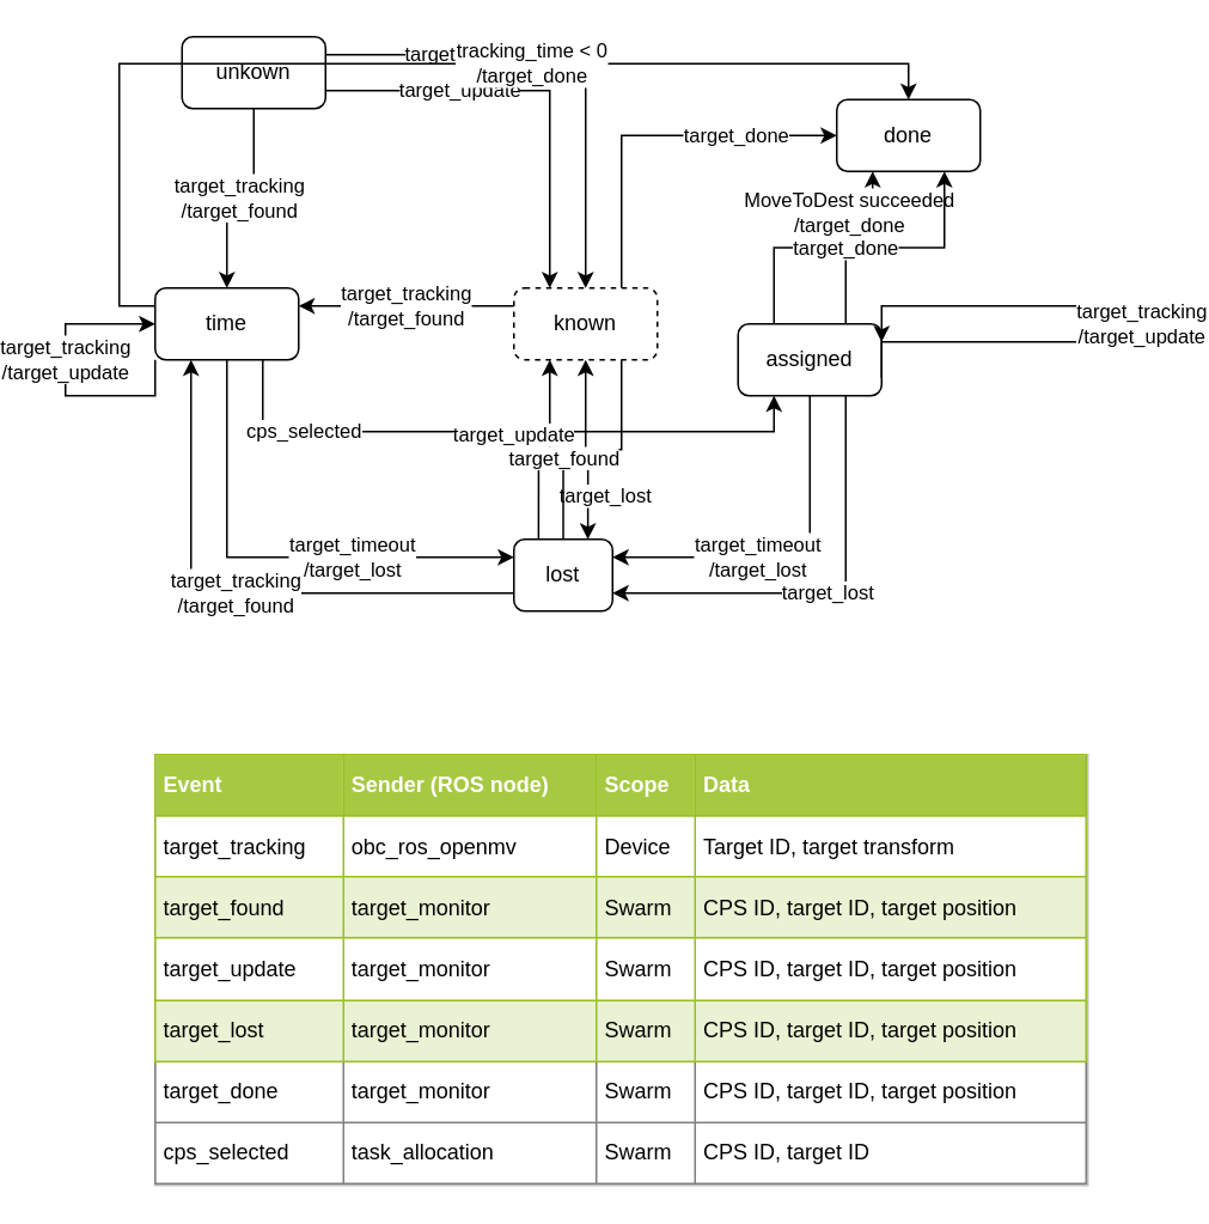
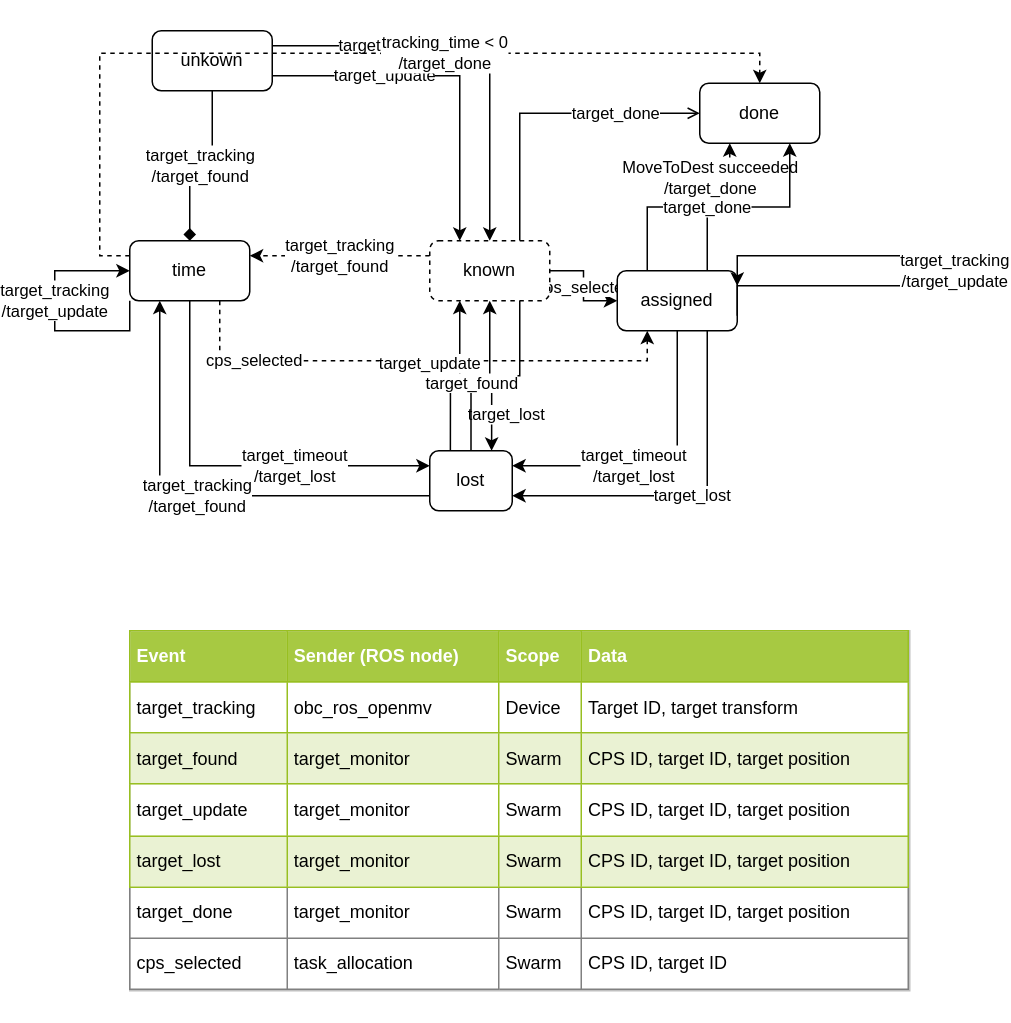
  <mxCell id="0" />
  <mxCell id="1" parent="0" />
- <mxCell id="2" value="target_tracking&lt;br&gt;/target_found" style="edgeStyle=orthogonalEdgeStyle;rounded=0;orthogonalLoop=1;jettySize=auto;html=1;exitX=0.5;exitY=1;exitDx=0;exitDy=0;entryX=0.5;entryY=0;entryDx=0;entryDy=0;" parent="1" source="5" target="10" edge="1"><mxGeometry relative="1" as="geometry" /></mxCell>
+ <mxCell id="2" value="target_tracking&lt;br&gt;/target_found" style="edgeStyle=orthogonalEdgeStyle;rounded=0;orthogonalLoop=1;jettySize=auto;html=1;exitX=0.5;exitY=1;exitDx=0;exitDy=0;entryX=0.5;entryY=0;entryDx=0;entryDy=0;endArrow=diamond;" parent="1" source="5" target="10" edge="1"><mxGeometry relative="1" as="geometry" /></mxCell>
  <mxCell id="3" value="target_found" style="edgeStyle=orthogonalEdgeStyle;rounded=0;orthogonalLoop=1;jettySize=auto;html=1;exitX=1;exitY=0.25;exitDx=0;exitDy=0;entryX=0.5;entryY=0;entryDx=0;entryDy=0;" parent="1" source="5" target="16" edge="1"><mxGeometry x="-0.455" relative="1" as="geometry"><mxPoint as="offset" /></mxGeometry></mxCell>
  <mxCell id="4" value="target_update" style="edgeStyle=orthogonalEdgeStyle;rounded=0;orthogonalLoop=1;jettySize=auto;html=1;exitX=1;exitY=0.75;exitDx=0;exitDy=0;entryX=0.25;entryY=0;entryDx=0;entryDy=0;" edge="1" parent="1" source="5" target="16"><mxGeometry x="-0.36" relative="1" as="geometry"><mxPoint as="offset" /></mxGeometry></mxCell>
  <mxCell id="5" value="unkown" style="rounded=1;whiteSpace=wrap;html=1;" parent="1" vertex="1"><mxGeometry x="85" y="20" width="80" height="40" as="geometry" /></mxCell>
  <mxCell id="6" value="target_timeout&lt;br&gt;/target_lost" style="edgeStyle=orthogonalEdgeStyle;rounded=0;orthogonalLoop=1;jettySize=auto;html=1;exitX=0.5;exitY=1;exitDx=0;exitDy=0;entryX=0;entryY=0.25;entryDx=0;entryDy=0;" parent="1" source="10" target="23" edge="1"><mxGeometry x="0.333" relative="1" as="geometry"><mxPoint as="offset" /></mxGeometry></mxCell>
- <mxCell id="7" value="cps_selected" style="edgeStyle=orthogonalEdgeStyle;rounded=0;orthogonalLoop=1;jettySize=auto;html=1;exitX=0.75;exitY=1;exitDx=0;exitDy=0;entryX=0.25;entryY=1;entryDx=0;entryDy=0;" parent="1" source="10" target="20" edge="1"><mxGeometry x="-0.632" relative="1" as="geometry"><mxPoint as="offset" /></mxGeometry></mxCell>
- <mxCell id="8" value="tracking_time &amp;lt; 0&lt;br&gt;/target_done" style="edgeStyle=orthogonalEdgeStyle;rounded=0;orthogonalLoop=1;jettySize=auto;html=1;exitX=0;exitY=0.25;exitDx=0;exitDy=0;entryX=0.5;entryY=0;entryDx=0;entryDy=0;" edge="1" parent="1" source="10" target="24"><mxGeometry x="0.252" relative="1" as="geometry"><mxPoint as="offset" /></mxGeometry></mxCell>
+ <mxCell id="7" value="cps_selected" style="edgeStyle=orthogonalEdgeStyle;rounded=0;orthogonalLoop=1;jettySize=auto;html=1;exitX=0.75;exitY=1;exitDx=0;exitDy=0;entryX=0.25;entryY=1;entryDx=0;entryDy=0;dashed=1;" parent="1" source="10" target="20" edge="1"><mxGeometry x="-0.632" relative="1" as="geometry"><mxPoint as="offset" /></mxGeometry></mxCell>
+ <mxCell id="8" value="tracking_time &amp;lt; 0&lt;br&gt;/target_done" style="edgeStyle=orthogonalEdgeStyle;rounded=0;orthogonalLoop=1;jettySize=auto;html=1;exitX=0;exitY=0.25;exitDx=0;exitDy=0;entryX=0.5;entryY=0;entryDx=0;entryDy=0;dashed=1;" edge="1" parent="1" source="10" target="24"><mxGeometry x="0.252" relative="1" as="geometry"><mxPoint as="offset" /></mxGeometry></mxCell>
  <mxCell id="9" value="target_update" style="edgeStyle=orthogonalEdgeStyle;rounded=0;orthogonalLoop=1;jettySize=auto;html=1;exitX=0.25;exitY=0;exitDx=0;exitDy=0;entryX=0.25;entryY=1;entryDx=0;entryDy=0;" edge="1" parent="1" source="23" target="16"><mxGeometry x="0.2" y="20" relative="1" as="geometry"><mxPoint as="offset" /></mxGeometry></mxCell>
  <mxCell id="10" value="time" style="rounded=1;whiteSpace=wrap;html=1;" parent="1" vertex="1"><mxGeometry x="70" y="160" width="80" height="40" as="geometry" /></mxCell>
  <mxCell id="11" value="target_lost" style="edgeStyle=orthogonalEdgeStyle;rounded=0;orthogonalLoop=1;jettySize=auto;html=1;exitX=0.75;exitY=1;exitDx=0;exitDy=0;entryX=0.75;entryY=0;entryDx=0;entryDy=0;" parent="1" source="16" target="23" edge="1"><mxGeometry x="0.6" y="10" relative="1" as="geometry"><mxPoint as="offset" /></mxGeometry></mxCell>
  <mxCell id="12" value="MoveToDest succeeded&lt;br&gt;/target_done" style="edgeStyle=orthogonalEdgeStyle;rounded=0;orthogonalLoop=1;jettySize=auto;html=1;entryX=0.25;entryY=1;entryDx=0;entryDy=0;exitX=0.25;exitY=0;exitDx=0;exitDy=0;" parent="1" source="20" target="24" edge="1"><mxGeometry x="0.2" y="20" relative="1" as="geometry"><mxPoint x="480" y="400" as="sourcePoint" /><mxPoint as="offset" /></mxGeometry></mxCell>
- <mxCell id="13" value="target_tracking&lt;br&gt;/target_found" style="edgeStyle=orthogonalEdgeStyle;rounded=0;orthogonalLoop=1;jettySize=auto;html=1;exitX=0;exitY=0.25;exitDx=0;exitDy=0;entryX=1;entryY=0.25;entryDx=0;entryDy=0;" parent="1" source="16" target="10" edge="1"><mxGeometry relative="1" as="geometry" /></mxCell>
- <mxCell id="15" value="target_done" style="edgeStyle=orthogonalEdgeStyle;rounded=0;orthogonalLoop=1;jettySize=auto;html=1;exitX=0.75;exitY=0;exitDx=0;exitDy=0;entryX=0;entryY=0.5;entryDx=0;entryDy=0;" edge="1" parent="1" source="16" target="24"><mxGeometry x="0.455" relative="1" as="geometry"><mxPoint as="offset" /></mxGeometry></mxCell>
+ <mxCell id="13" value="target_tracking&lt;br&gt;/target_found" style="edgeStyle=orthogonalEdgeStyle;rounded=0;orthogonalLoop=1;jettySize=auto;html=1;exitX=0;exitY=0.25;exitDx=0;exitDy=0;entryX=1;entryY=0.25;entryDx=0;entryDy=0;dashed=1;" parent="1" source="16" target="10" edge="1"><mxGeometry relative="1" as="geometry" /></mxCell>
+ <mxCell id="14" value="cps_selected" style="edgeStyle=orthogonalEdgeStyle;rounded=0;orthogonalLoop=1;jettySize=auto;html=1;exitX=1;exitY=0.5;exitDx=0;exitDy=0;entryX=0;entryY=0.5;entryDx=0;entryDy=0;" parent="1" source="16" target="20" edge="1"><mxGeometry relative="1" as="geometry" /></mxCell>
+ <mxCell id="15" value="target_done" style="edgeStyle=orthogonalEdgeStyle;rounded=0;orthogonalLoop=1;jettySize=auto;html=1;exitX=0.75;exitY=0;exitDx=0;exitDy=0;entryX=0;entryY=0.5;entryDx=0;entryDy=0;endArrow=open;" edge="1" parent="1" source="16" target="24"><mxGeometry x="0.455" relative="1" as="geometry"><mxPoint as="offset" /></mxGeometry></mxCell>
  <mxCell id="16" value="known" style="rounded=1;whiteSpace=wrap;html=1;dashed=1;" parent="1" vertex="1"><mxGeometry x="270" y="160" width="80" height="40" as="geometry" /></mxCell>
  <mxCell id="17" value="target_done" style="edgeStyle=orthogonalEdgeStyle;rounded=0;orthogonalLoop=1;jettySize=auto;html=1;exitX=0.75;exitY=0;exitDx=0;exitDy=0;entryX=0.75;entryY=1;entryDx=0;entryDy=0;" parent="1" source="20" target="24" edge="1"><mxGeometry x="-0.4" relative="1" as="geometry"><mxPoint as="offset" /></mxGeometry></mxCell>
  <mxCell id="18" value="target_lost" style="edgeStyle=orthogonalEdgeStyle;rounded=0;orthogonalLoop=1;jettySize=auto;html=1;exitX=0.75;exitY=1;exitDx=0;exitDy=0;entryX=1;entryY=0.75;entryDx=0;entryDy=0;" parent="1" source="20" target="23" edge="1"><mxGeometry relative="1" as="geometry" /></mxCell>
  <mxCell id="19" value="&lt;div&gt;target_timeout&lt;/div&gt;&lt;div&gt;/target_lost&lt;/div&gt;" style="edgeStyle=orthogonalEdgeStyle;rounded=0;orthogonalLoop=1;jettySize=auto;html=1;exitX=0.5;exitY=1;exitDx=0;exitDy=0;entryX=1;entryY=0.25;entryDx=0;entryDy=0;" parent="1" source="20" target="23" edge="1"><mxGeometry x="0.185" relative="1" as="geometry"><mxPoint as="offset" /></mxGeometry></mxCell>
  <mxCell id="20" value="assigned" style="rounded=1;whiteSpace=wrap;html=1;" parent="1" vertex="1"><mxGeometry x="395" y="180" width="80" height="40" as="geometry" /></mxCell>
  <mxCell id="21" value="target_tracking&lt;br&gt;/target_found" style="edgeStyle=orthogonalEdgeStyle;rounded=0;orthogonalLoop=1;jettySize=auto;html=1;exitX=0;exitY=0.75;exitDx=0;exitDy=0;entryX=0.25;entryY=1;entryDx=0;entryDy=0;" parent="1" source="23" target="10" edge="1"><mxGeometry relative="1" as="geometry" /></mxCell>
  <mxCell id="22" value="target_found" style="edgeStyle=orthogonalEdgeStyle;rounded=0;orthogonalLoop=1;jettySize=auto;html=1;exitX=0.5;exitY=0;exitDx=0;exitDy=0;entryX=0.5;entryY=1;entryDx=0;entryDy=0;" parent="1" source="23" target="16" edge="1"><mxGeometry x="-0.2" relative="1" as="geometry"><mxPoint as="offset" /></mxGeometry></mxCell>
  <mxCell id="23" value="lost" style="rounded=1;whiteSpace=wrap;html=1;" parent="1" vertex="1"><mxGeometry x="270" y="300" width="55" height="40" as="geometry" /></mxCell>
  <mxCell id="24" value="done" style="rounded=1;whiteSpace=wrap;html=1;" parent="1" vertex="1"><mxGeometry x="450" y="55" width="80" height="40" as="geometry" /></mxCell>
  <mxCell id="25" value="target_tracking&lt;br&gt;/target_update" style="edgeStyle=orthogonalEdgeStyle;rounded=0;orthogonalLoop=1;jettySize=auto;html=1;exitX=0;exitY=1;exitDx=0;exitDy=0;entryX=0;entryY=0.5;entryDx=0;entryDy=0;" parent="1" source="10" target="10" edge="1"><mxGeometry x="0.125" relative="1" as="geometry"><Array as="points"><mxPoint x="70" y="220" /><mxPoint x="20" y="220" /><mxPoint x="20" y="180" /></Array><mxPoint as="offset" /></mxGeometry></mxCell>
  <mxCell id="26" value="&lt;table style=&quot;width: 100% ; height: 100% ; border-collapse: collapse&quot; cellpadding=&quot;4&quot; border=&quot;1&quot; width=&quot;100%&quot;&gt;&lt;tbody&gt;&lt;tr style=&quot;background-color: #a7c942 ; color: #ffffff ; border: 1px solid #98bf21&quot;&gt;&lt;th align=&quot;left&quot;&gt;Event&lt;/th&gt;&lt;th align=&quot;left&quot;&gt;Sender (ROS node)&lt;br&gt;&lt;/th&gt;&lt;th align=&quot;left&quot;&gt;Scope&lt;/th&gt;&lt;td&gt;&lt;b&gt;Data&lt;/b&gt;&lt;br&gt;&lt;/td&gt;&lt;/tr&gt;&lt;tr style=&quot;border: 1px solid #98bf21&quot;&gt;&lt;td&gt;target_tracking&lt;/td&gt;&lt;td&gt;obc_ros_openmv&lt;/td&gt;&lt;td&gt;Device&lt;/td&gt;&lt;td&gt;Target ID, target transform&lt;br&gt;&lt;/td&gt;&lt;/tr&gt;&lt;tr style=&quot;background-color: #eaf2d3 ; border: 1px solid #98bf21&quot;&gt;&lt;td&gt;target_found&lt;/td&gt;&lt;td&gt;target_monitor&lt;/td&gt;&lt;td&gt;Swarm&lt;/td&gt;&lt;td&gt;CPS ID, target ID, target position&lt;br&gt;&lt;/td&gt;&lt;/tr&gt;&lt;tr style=&quot;border: 1px solid #98bf21&quot;&gt;&lt;td&gt;target_update&lt;/td&gt;&lt;td&gt;target_monitor&lt;/td&gt;&lt;td&gt;Swarm&lt;/td&gt;&lt;td&gt;CPS ID, target ID, target position&lt;/td&gt;&lt;/tr&gt;&lt;tr style=&quot;background-color: #eaf2d3 ; border: 1px solid #98bf21&quot;&gt;&lt;td&gt;target_lost&lt;/td&gt;&lt;td&gt;target_monitor&lt;/td&gt;&lt;td&gt;Swarm&lt;/td&gt;&lt;td&gt;CPS ID, target ID, target position&lt;/td&gt;&lt;/tr&gt;&lt;tr&gt;&lt;td&gt;target_done&lt;br&gt;&lt;/td&gt;&lt;td&gt;target_monitor&lt;/td&gt;&lt;td&gt;Swarm&lt;br&gt;&lt;/td&gt;&lt;td&gt;CPS ID, target ID, target position&lt;/td&gt;&lt;/tr&gt;&lt;tr&gt;&lt;td&gt;cps_selected&lt;br&gt;&lt;/td&gt;&lt;td&gt;task_allocation&lt;br&gt;&lt;/td&gt;&lt;td&gt;Swarm&lt;br&gt;&lt;/td&gt;&lt;td&gt;CPS ID, target ID&lt;br&gt;&lt;/td&gt;&lt;/tr&gt;&lt;/tbody&gt;&lt;/table&gt;" style="text;html=1;strokeColor=#c0c0c0;fillColor=#ffffff;overflow=fill;rounded=0;" parent="1" vertex="1"><mxGeometry x="70" y="420" width="520" height="240" as="geometry" /></mxCell>
  <mxCell id="27" value="&lt;div&gt;target_tracking&lt;/div&gt;&lt;div&gt;/target_update&lt;br&gt;&lt;/div&gt;" style="edgeStyle=orthogonalEdgeStyle;rounded=0;orthogonalLoop=1;jettySize=auto;html=1;exitX=1;exitY=0.75;exitDx=0;exitDy=0;entryX=1;entryY=0.25;entryDx=0;entryDy=0;" parent="1" source="20" target="20" edge="1"><mxGeometry relative="1" as="geometry"><Array as="points"><mxPoint x="620" y="190" /><mxPoint x="620" y="170" /></Array><mxPoint x="620" y="160" as="targetPoint" /></mxGeometry></mxCell>
